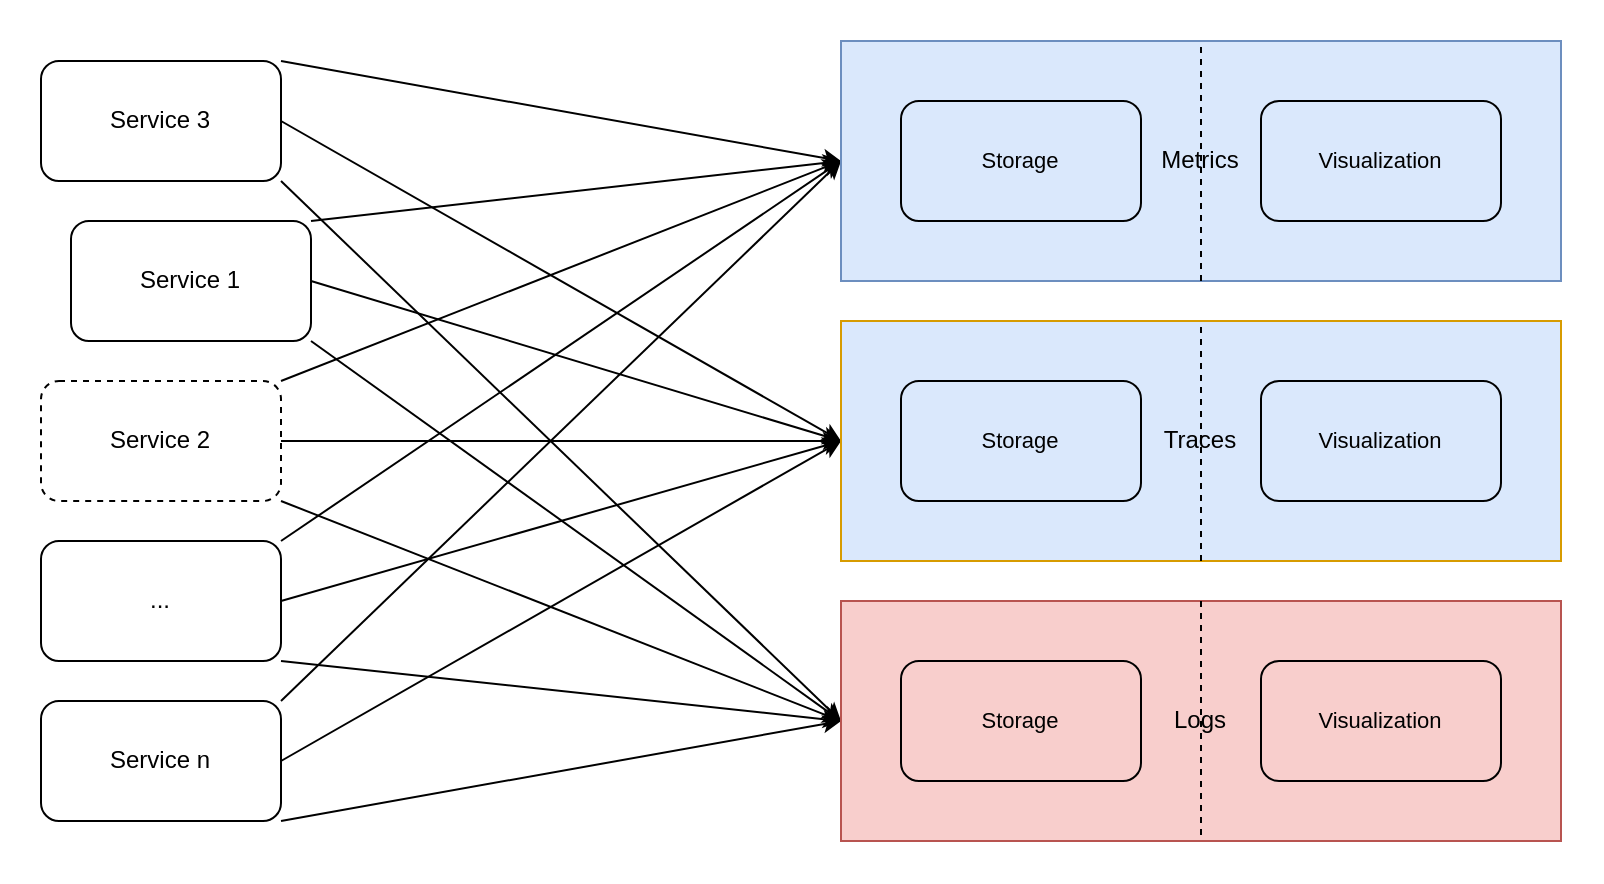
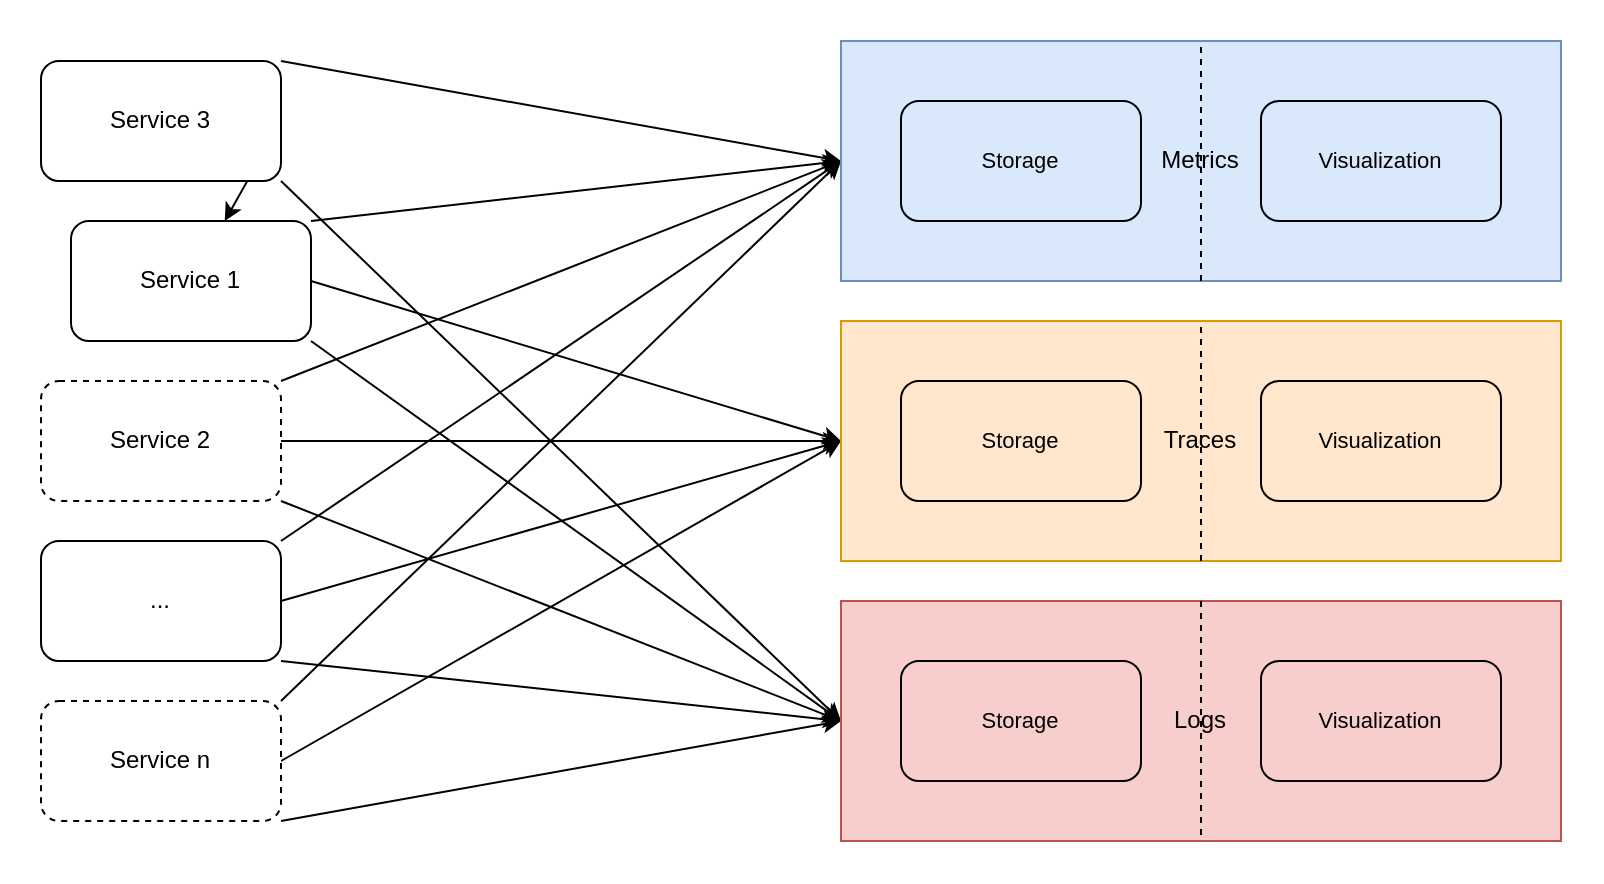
  <mxCell id="0" />
  <mxCell id="1" parent="0" />
  <mxCell id="2" style="rounded=0;orthogonalLoop=1;jettySize=auto;html=1;exitX=1;exitY=0;exitDx=0;exitDy=0;entryX=0;entryY=0.5;entryDx=0;entryDy=0;startArrow=none;startFill=0;endArrow=classic;endFill=1;" parent="1" source="5" target="22" edge="1"><mxGeometry relative="1" as="geometry" /></mxCell>
- <mxCell id="3" style="rounded=0;orthogonalLoop=1;jettySize=auto;html=1;exitX=1;exitY=0.5;exitDx=0;exitDy=0;entryX=0;entryY=0.5;entryDx=0;entryDy=0;" parent="1" source="5" target="23" edge="1"><mxGeometry relative="1" as="geometry" /></mxCell>
+ <mxCell id="3" style="rounded=0;orthogonalLoop=1;jettySize=auto;html=1;exitX=1;exitY=0.5;exitDx=0;exitDy=0;" parent="1" source="5" target="9" edge="1"><mxGeometry relative="1" as="geometry" /></mxCell>
  <mxCell id="4" style="edgeStyle=none;shape=connector;rounded=0;orthogonalLoop=1;jettySize=auto;html=1;exitX=1;exitY=1;exitDx=0;exitDy=0;entryX=0;entryY=0.5;entryDx=0;entryDy=0;labelBackgroundColor=default;strokeColor=default;align=center;verticalAlign=middle;fontFamily=Helvetica;fontSize=11;fontColor=default;endArrow=classic;" parent="1" source="5" target="24" edge="1"><mxGeometry relative="1" as="geometry" /></mxCell>
  <mxCell id="5" value="&lt;div&gt;Service 3&lt;br&gt;&lt;/div&gt;" style="rounded=1;whiteSpace=wrap;html=1;" parent="1" vertex="1"><mxGeometry x="20" y="30" width="120" height="60" as="geometry" /></mxCell>
  <mxCell id="6" style="edgeStyle=none;shape=connector;rounded=0;orthogonalLoop=1;jettySize=auto;html=1;exitX=1;exitY=0;exitDx=0;exitDy=0;entryX=0;entryY=0.5;entryDx=0;entryDy=0;labelBackgroundColor=default;strokeColor=default;align=center;verticalAlign=middle;fontFamily=Helvetica;fontSize=11;fontColor=default;endArrow=classic;" parent="1" source="9" target="22" edge="1"><mxGeometry relative="1" as="geometry" /></mxCell>
  <mxCell id="7" style="edgeStyle=none;shape=connector;rounded=0;orthogonalLoop=1;jettySize=auto;html=1;exitX=1;exitY=0.5;exitDx=0;exitDy=0;entryX=0;entryY=0.5;entryDx=0;entryDy=0;labelBackgroundColor=default;strokeColor=default;align=center;verticalAlign=middle;fontFamily=Helvetica;fontSize=11;fontColor=default;endArrow=classic;" parent="1" source="9" target="23" edge="1"><mxGeometry relative="1" as="geometry" /></mxCell>
  <mxCell id="8" style="edgeStyle=none;shape=connector;rounded=0;orthogonalLoop=1;jettySize=auto;html=1;exitX=1;exitY=1;exitDx=0;exitDy=0;entryX=0;entryY=0.5;entryDx=0;entryDy=0;labelBackgroundColor=default;strokeColor=default;align=center;verticalAlign=middle;fontFamily=Helvetica;fontSize=11;fontColor=default;endArrow=classic;" parent="1" source="9" target="24" edge="1"><mxGeometry relative="1" as="geometry" /></mxCell>
  <mxCell id="9" value="Service 1" style="rounded=1;whiteSpace=wrap;html=1;" parent="1" vertex="1"><mxGeometry x="35" y="110" width="120" height="60" as="geometry" /></mxCell>
  <mxCell id="10" style="edgeStyle=none;shape=connector;rounded=0;orthogonalLoop=1;jettySize=auto;html=1;exitX=1;exitY=0;exitDx=0;exitDy=0;entryX=0;entryY=0.5;entryDx=0;entryDy=0;labelBackgroundColor=default;strokeColor=default;align=center;verticalAlign=middle;fontFamily=Helvetica;fontSize=11;fontColor=default;endArrow=classic;" parent="1" source="13" target="22" edge="1"><mxGeometry relative="1" as="geometry" /></mxCell>
  <mxCell id="11" style="edgeStyle=none;shape=connector;rounded=0;orthogonalLoop=1;jettySize=auto;html=1;exitX=1;exitY=0.5;exitDx=0;exitDy=0;entryX=0;entryY=0.5;entryDx=0;entryDy=0;labelBackgroundColor=default;strokeColor=default;align=center;verticalAlign=middle;fontFamily=Helvetica;fontSize=11;fontColor=default;endArrow=classic;" parent="1" source="13" target="23" edge="1"><mxGeometry relative="1" as="geometry" /></mxCell>
  <mxCell id="12" style="edgeStyle=none;shape=connector;rounded=0;orthogonalLoop=1;jettySize=auto;html=1;exitX=1;exitY=1;exitDx=0;exitDy=0;entryX=0;entryY=0.5;entryDx=0;entryDy=0;labelBackgroundColor=default;strokeColor=default;align=center;verticalAlign=middle;fontFamily=Helvetica;fontSize=11;fontColor=default;endArrow=classic;" parent="1" source="13" target="24" edge="1"><mxGeometry relative="1" as="geometry" /></mxCell>
  <mxCell id="13" value="&lt;div&gt;Service 2&lt;/div&gt;" style="rounded=1;whiteSpace=wrap;html=1;dashed=1;" parent="1" vertex="1"><mxGeometry x="20" y="190" width="120" height="60" as="geometry" /></mxCell>
  <mxCell id="14" style="edgeStyle=none;shape=connector;rounded=0;orthogonalLoop=1;jettySize=auto;html=1;exitX=1;exitY=0;exitDx=0;exitDy=0;entryX=0;entryY=0.5;entryDx=0;entryDy=0;labelBackgroundColor=default;strokeColor=default;align=center;verticalAlign=middle;fontFamily=Helvetica;fontSize=11;fontColor=default;endArrow=classic;" parent="1" source="17" target="22" edge="1"><mxGeometry relative="1" as="geometry" /></mxCell>
  <mxCell id="15" style="edgeStyle=none;shape=connector;rounded=0;orthogonalLoop=1;jettySize=auto;html=1;exitX=1;exitY=0.5;exitDx=0;exitDy=0;entryX=0;entryY=0.5;entryDx=0;entryDy=0;labelBackgroundColor=default;strokeColor=default;align=center;verticalAlign=middle;fontFamily=Helvetica;fontSize=11;fontColor=default;endArrow=classic;" parent="1" source="17" target="23" edge="1"><mxGeometry relative="1" as="geometry" /></mxCell>
  <mxCell id="16" style="edgeStyle=none;shape=connector;rounded=0;orthogonalLoop=1;jettySize=auto;html=1;exitX=1;exitY=1;exitDx=0;exitDy=0;entryX=0;entryY=0.5;entryDx=0;entryDy=0;labelBackgroundColor=default;strokeColor=default;align=center;verticalAlign=middle;fontFamily=Helvetica;fontSize=11;fontColor=default;endArrow=classic;" parent="1" source="17" target="24" edge="1"><mxGeometry relative="1" as="geometry" /></mxCell>
  <mxCell id="17" value="..." style="rounded=1;whiteSpace=wrap;html=1;" parent="1" vertex="1"><mxGeometry x="20" y="270" width="120" height="60" as="geometry" /></mxCell>
  <mxCell id="18" style="edgeStyle=none;shape=connector;rounded=0;orthogonalLoop=1;jettySize=auto;html=1;exitX=1;exitY=0;exitDx=0;exitDy=0;entryX=0;entryY=0.5;entryDx=0;entryDy=0;labelBackgroundColor=default;strokeColor=default;align=center;verticalAlign=middle;fontFamily=Helvetica;fontSize=11;fontColor=default;endArrow=classic;" parent="1" source="21" target="22" edge="1"><mxGeometry relative="1" as="geometry" /></mxCell>
  <mxCell id="19" style="edgeStyle=none;shape=connector;rounded=0;orthogonalLoop=1;jettySize=auto;html=1;exitX=1;exitY=0.5;exitDx=0;exitDy=0;entryX=0;entryY=0.5;entryDx=0;entryDy=0;labelBackgroundColor=default;strokeColor=default;align=center;verticalAlign=middle;fontFamily=Helvetica;fontSize=11;fontColor=default;endArrow=classic;" parent="1" source="21" target="23" edge="1"><mxGeometry relative="1" as="geometry" /></mxCell>
  <mxCell id="20" style="edgeStyle=none;shape=connector;rounded=0;orthogonalLoop=1;jettySize=auto;html=1;exitX=1;exitY=1;exitDx=0;exitDy=0;labelBackgroundColor=default;strokeColor=default;align=center;verticalAlign=middle;fontFamily=Helvetica;fontSize=11;fontColor=default;endArrow=classic;" parent="1" source="21" edge="1"><mxGeometry relative="1" as="geometry"><mxPoint x="420" y="360" as="targetPoint" /></mxGeometry></mxCell>
- <mxCell id="21" value="&lt;div&gt;Service n&lt;br&gt;&lt;/div&gt;" style="rounded=1;whiteSpace=wrap;html=1;" parent="1" vertex="1"><mxGeometry x="20" y="350" width="120" height="60" as="geometry" /></mxCell>
+ <mxCell id="21" value="&lt;div&gt;Service n&lt;br&gt;&lt;/div&gt;" style="rounded=1;whiteSpace=wrap;html=1;dashed=1;" parent="1" vertex="1"><mxGeometry x="20" y="350" width="120" height="60" as="geometry" /></mxCell>
  <mxCell id="22" value="Metrics" style="rounded=0;whiteSpace=wrap;html=1;fillColor=#dae8fc;strokeColor=#6c8ebf;" parent="1" vertex="1"><mxGeometry x="420" y="20" width="360" height="120" as="geometry" /></mxCell>
- <mxCell id="23" value="Traces" style="rounded=0;whiteSpace=wrap;html=1;fillColor=#dae8fc;strokeColor=#d79b00;" parent="1" vertex="1"><mxGeometry x="420" y="160" width="360" height="120" as="geometry" /></mxCell>
+ <mxCell id="23" value="Traces" style="rounded=0;whiteSpace=wrap;html=1;fillColor=#ffe6cc;strokeColor=#d79b00;" parent="1" vertex="1"><mxGeometry x="420" y="160" width="360" height="120" as="geometry" /></mxCell>
  <mxCell id="24" value="Logs" style="rounded=0;whiteSpace=wrap;html=1;fillColor=#f8cecc;strokeColor=#b85450;" parent="1" vertex="1"><mxGeometry x="420" y="300" width="360" height="120" as="geometry" /></mxCell>
  <mxCell id="25" value="" style="endArrow=none;dashed=1;html=1;rounded=0;labelBackgroundColor=default;strokeColor=default;align=center;verticalAlign=middle;fontFamily=Helvetica;fontSize=11;fontColor=default;shape=connector;entryX=0.5;entryY=0;entryDx=0;entryDy=0;exitX=0.5;exitY=1;exitDx=0;exitDy=0;" parent="1" edge="1"><mxGeometry width="50" height="50" relative="1" as="geometry"><mxPoint x="600" y="140" as="sourcePoint" /><mxPoint x="600" y="20" as="targetPoint" /></mxGeometry></mxCell>
  <mxCell id="26" value="" style="endArrow=none;dashed=1;html=1;rounded=0;labelBackgroundColor=default;strokeColor=default;align=center;verticalAlign=middle;fontFamily=Helvetica;fontSize=11;fontColor=default;shape=connector;exitX=0.5;exitY=1;exitDx=0;exitDy=0;entryX=0.5;entryY=0;entryDx=0;entryDy=0;" parent="1" edge="1"><mxGeometry width="50" height="50" relative="1" as="geometry"><mxPoint x="600" y="280" as="sourcePoint" /><mxPoint x="600" y="160" as="targetPoint" /></mxGeometry></mxCell>
  <mxCell id="27" value="" style="endArrow=none;dashed=1;html=1;rounded=0;labelBackgroundColor=default;strokeColor=default;align=center;verticalAlign=middle;fontFamily=Helvetica;fontSize=11;fontColor=default;shape=connector;entryX=0.5;entryY=1;entryDx=0;entryDy=0;exitX=0.5;exitY=0;exitDx=0;exitDy=0;" parent="1" edge="1"><mxGeometry width="50" height="50" relative="1" as="geometry"><mxPoint x="600" y="300" as="sourcePoint" /><mxPoint x="600" y="420" as="targetPoint" /></mxGeometry></mxCell>
  <mxCell id="28" value="Storage" style="rounded=1;whiteSpace=wrap;html=1;fontFamily=Helvetica;fontSize=11;fontColor=default;fillColor=none;" parent="1" vertex="1"><mxGeometry x="450" y="50" width="120" height="60" as="geometry" /></mxCell>
  <mxCell id="29" value="Visualization" style="rounded=1;whiteSpace=wrap;html=1;fontFamily=Helvetica;fontSize=11;fontColor=default;fillColor=none;" parent="1" vertex="1"><mxGeometry x="630" y="50" width="120" height="60" as="geometry" /></mxCell>
  <mxCell id="30" value="Storage" style="rounded=1;whiteSpace=wrap;html=1;fontFamily=Helvetica;fontSize=11;fontColor=default;fillColor=none;" parent="1" vertex="1"><mxGeometry x="450" y="190" width="120" height="60" as="geometry" /></mxCell>
  <mxCell id="31" value="Visualization" style="rounded=1;whiteSpace=wrap;html=1;fontFamily=Helvetica;fontSize=11;fontColor=default;fillColor=none;" parent="1" vertex="1"><mxGeometry x="630" y="190" width="120" height="60" as="geometry" /></mxCell>
  <mxCell id="32" value="Storage" style="rounded=1;whiteSpace=wrap;html=1;fontFamily=Helvetica;fontSize=11;fontColor=default;fillColor=none;" parent="1" vertex="1"><mxGeometry x="450" y="330" width="120" height="60" as="geometry" /></mxCell>
  <mxCell id="33" value="Visualization" style="rounded=1;whiteSpace=wrap;html=1;fontFamily=Helvetica;fontSize=11;fontColor=default;fillColor=none;" parent="1" vertex="1"><mxGeometry x="630" y="330" width="120" height="60" as="geometry" /></mxCell>
